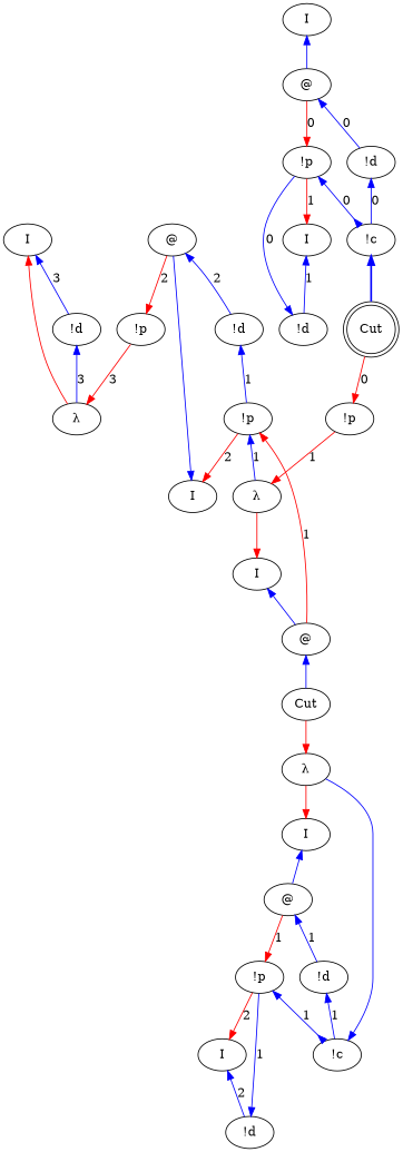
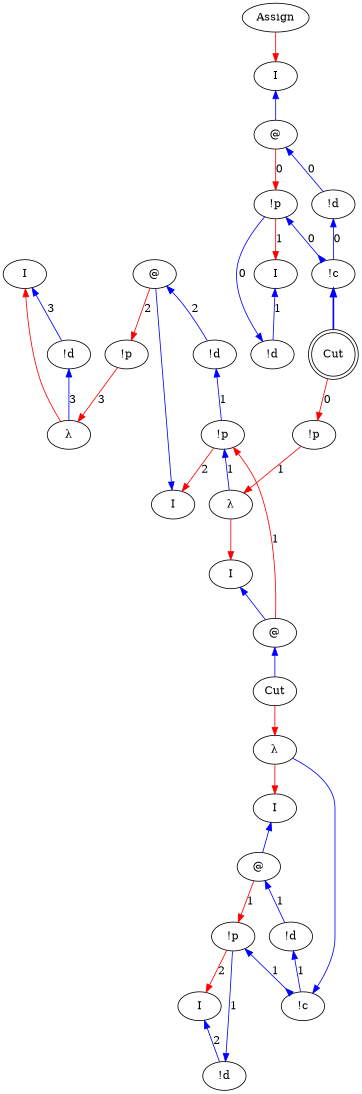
  digraph {
    rankdir=TB
    edge [arrowhead=none arrowtail=normal color=blue dir=both weight=1]
    n1 [label=I]
    n2 [label="!d"]
    n3 [label="λ"]
    n4 [label="!p"]
    n5 [label=I]
    n6 [label="@"]
    n7 [label="!d"]
    n8 [label="!p"]
    n9 [label="λ"]
    n10 [label=I]
    n11 [label="@"]
    n12 [label=Cut]
    n13 [label=I]
    n14 [label="!d"]
    n15 [label="!p"]
    n16 [label="!c"]
    n17 [label=I]
    n18 [label="@"]
    n19 [label="!d"]
    n20 [label="λ"]
    n21 [label="!p"]
    n22 [label=I]
    n23 [label="!d"]
    n24 [label="!p"]
    n25 [label="!c"]
    n26 [label=I]
    n27 [label="@"]
    n28 [label="!d"]
    n29 [label=Cut shape=doublecircle]
+   n30 [label=Assign]
    n1 -> n2 [label=3]
    n2 -> n3 [label=3]
    n3 -> n1 [arrowhead=normal arrowtail=none color=red weight=2]
    n4 -> n3 [arrowhead=normal arrowtail=none color=red label=3 weight=2]
    n5 -> n6
    n6 -> n4 [arrowhead=normal arrowtail=none color=red label=2 weight=2]
    n6 -> n7 [label=2]
    n7 -> n8 [label=1]
    n8 -> n5 [arrowhead=normal arrowtail=none color=red label=2 weight=2]
    n8 -> n9 [label=1]
    n9 -> n10 [arrowhead=normal arrowtail=none color=red weight=2]
    n10 -> n11
    n11 -> n8 [arrowhead=normal arrowtail=none color=red label=1 weight=2]
    n11 -> n12
    n12 -> n20 [arrowhead=normal arrowtail=none color=red weight=2]
    n13 -> n14 [label=2]
    n14 -> n15 [label=1]
    n15 -> n13 [arrowhead=normal arrowtail=none color=red label=2 weight=2]
    n15 -> n16 [arrowhead=inv label=1]
    n16 -> n20
    n17 -> n18
    n18 -> n15 [arrowhead=normal arrowtail=none color=red label=1 weight=2]
    n18 -> n19 [label=1]
    n19 -> n16 [label=1]
    n20 -> n17 [arrowhead=normal arrowtail=none color=red weight=2]
    n21 -> n9 [arrowhead=normal arrowtail=none color=red label=1 weight=2]
    n22 -> n23 [label=1]
    n23 -> n24 [label=0]
    n24 -> n22 [arrowhead=normal arrowtail=none color=red label=1 weight=2]
    n24 -> n25 [arrowhead=inv label=0]
    n25 -> n29 [penwidth=2]
    n26 -> n27
    n27 -> n24 [arrowhead=normal arrowtail=none color=red label=0 weight=2]
    n27 -> n28 [label=0]
    n28 -> n25 [label=0]
    n29 -> n21 [arrowhead=normal arrowtail=none color=red label=0 weight=2]
+   n30 -> n26 [arrowhead=normal arrowtail=none color=red weight=2]
  }
